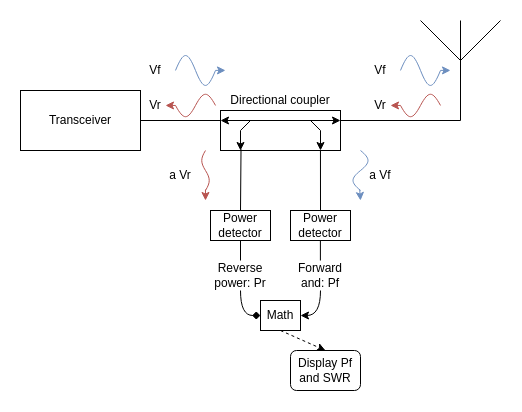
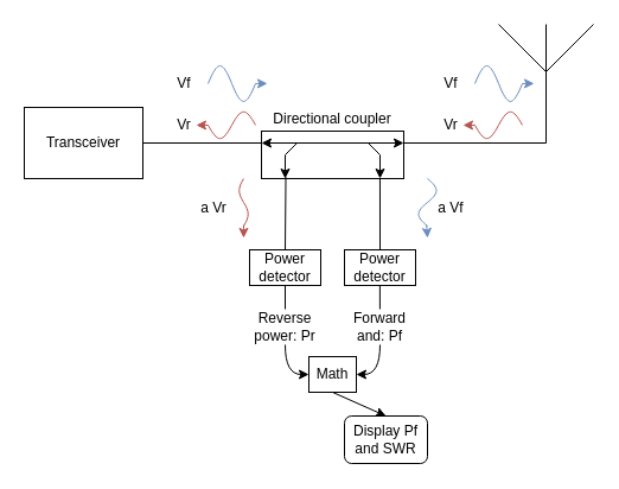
  <mxCell id="0" />
  <mxCell id="1" parent="0" />
- <mxCell id="2" value="Transceiver" style="rounded=0;whiteSpace=wrap;html=1;" vertex="1" parent="1"><mxGeometry x="20" y="90" width="120" height="60" as="geometry" /></mxCell>
+ <mxCell id="2" value="Transceiver" style="rounded=0;whiteSpace=wrap;html=1;" vertex="1" parent="1"><mxGeometry x="20" y="90" width="100" height="60" as="geometry" /></mxCell>
  <mxCell id="3" value="" style="verticalLabelPosition=bottom;shadow=0;dashed=0;align=center;html=1;verticalAlign=top;shape=mxgraph.electrical.radio.aerial_-_antenna_1;" vertex="1" parent="1"><mxGeometry x="420" y="20" width="80" height="100" as="geometry" /></mxCell>
  <mxCell id="4" value="" style="group" vertex="1" connectable="0" parent="1"><mxGeometry x="220" y="110" width="120" height="40" as="geometry" /></mxCell>
  <mxCell id="5" value="" style="rounded=0;whiteSpace=wrap;html=1;" vertex="1" parent="4"><mxGeometry width="120" height="40" as="geometry" /></mxCell>
  <mxCell id="6" value="" style="endArrow=classic;startArrow=classic;html=1;rounded=0;" edge="1" parent="4"><mxGeometry width="50" height="50" relative="1" as="geometry"><mxPoint y="10" as="sourcePoint" /><mxPoint x="120" y="10" as="targetPoint" /></mxGeometry></mxCell>
  <mxCell id="7" value="" style="endArrow=classic;html=1;rounded=0;" edge="1" parent="4"><mxGeometry width="50" height="50" relative="1" as="geometry"><mxPoint x="40" y="10" as="sourcePoint" /><mxPoint x="20" y="40" as="targetPoint" /><Array as="points"><mxPoint x="30" y="10" /><mxPoint x="20" y="20" /></Array></mxGeometry></mxCell>
  <mxCell id="8" value="" style="endArrow=classic;html=1;rounded=0;" edge="1" parent="4"><mxGeometry width="50" height="50" relative="1" as="geometry"><mxPoint x="80" y="10" as="sourcePoint" /><mxPoint x="100" y="40" as="targetPoint" /><Array as="points"><mxPoint x="90" y="10" /><mxPoint x="100" y="20" /></Array></mxGeometry></mxCell>
  <mxCell id="9" value="" style="endArrow=none;html=1;rounded=0;entryX=0.5;entryY=1;entryDx=0;entryDy=0;entryPerimeter=0;exitX=1;exitY=0.25;exitDx=0;exitDy=0;" edge="1" parent="1" source="5" target="3"><mxGeometry width="50" height="50" relative="1" as="geometry"><mxPoint x="220" y="190" as="sourcePoint" /><mxPoint x="270" y="140" as="targetPoint" /></mxGeometry></mxCell>
  <mxCell id="10" value="" style="endArrow=none;html=1;rounded=0;entryX=0;entryY=0.25;entryDx=0;entryDy=0;exitX=1;exitY=0.5;exitDx=0;exitDy=0;" edge="1" parent="1" source="2" target="5"><mxGeometry width="50" height="50" relative="1" as="geometry"><mxPoint x="220" y="190" as="sourcePoint" /><mxPoint x="270" y="140" as="targetPoint" /></mxGeometry></mxCell>
  <mxCell id="11" value="Power detector" style="rounded=0;whiteSpace=wrap;html=1;" vertex="1" parent="1"><mxGeometry x="210" y="210" width="60" height="30" as="geometry" /></mxCell>
  <mxCell id="12" value="" style="endArrow=none;html=1;rounded=0;entryX=0.171;entryY=0.967;entryDx=0;entryDy=0;entryPerimeter=0;exitX=0.5;exitY=0;exitDx=0;exitDy=0;" edge="1" parent="1" source="11" target="5"><mxGeometry width="50" height="50" relative="1" as="geometry"><mxPoint x="230" y="200" as="sourcePoint" /><mxPoint x="270" y="140" as="targetPoint" /></mxGeometry></mxCell>
  <mxCell id="13" value="Power detector" style="rounded=0;whiteSpace=wrap;html=1;" vertex="1" parent="1"><mxGeometry x="290" y="210" width="60" height="30" as="geometry" /></mxCell>
  <mxCell id="14" value="" style="endArrow=none;html=1;rounded=0;exitX=0.5;exitY=0;exitDx=0;exitDy=0;entryX=0.833;entryY=1;entryDx=0;entryDy=0;entryPerimeter=0;" edge="1" parent="1" source="13" target="5"><mxGeometry width="50" height="50" relative="1" as="geometry"><mxPoint x="290" y="210" as="sourcePoint" /><mxPoint x="340" y="160" as="targetPoint" /></mxGeometry></mxCell>
  <mxCell id="15" value="" style="pointerEvents=1;verticalLabelPosition=bottom;shadow=0;dashed=0;align=center;html=1;verticalAlign=top;shape=mxgraph.electrical.waveforms.sine_wave;fillColor=#dae8fc;strokeColor=#6c8ebf;" vertex="1" parent="1"><mxGeometry x="400" y="50" width="40" height="40" as="geometry" /></mxCell>
  <mxCell id="16" value="" style="endArrow=classic;html=1;rounded=0;fillColor=#dae8fc;strokeColor=#6c8ebf;" edge="1" parent="1"><mxGeometry width="50" height="50" relative="1" as="geometry"><mxPoint x="440" y="69.9" as="sourcePoint" /><mxPoint x="450" y="69.9" as="targetPoint" /></mxGeometry></mxCell>
  <mxCell id="17" value="Vf" style="text;html=1;strokeColor=none;fillColor=none;align=center;verticalAlign=middle;whiteSpace=wrap;rounded=0;" vertex="1" parent="1"><mxGeometry x="365" y="55" width="30" height="30" as="geometry" /></mxCell>
  <mxCell id="18" value="" style="pointerEvents=1;verticalLabelPosition=bottom;shadow=0;dashed=0;align=center;html=1;verticalAlign=top;shape=mxgraph.electrical.waveforms.sine_wave;fillColor=#f8cecc;strokeColor=#b85450;flipH=1;" vertex="1" parent="1"><mxGeometry x="400" y="90" width="40" height="30" as="geometry" /></mxCell>
  <mxCell id="19" value="" style="endArrow=classic;html=1;rounded=0;fillColor=#f8cecc;strokeColor=#b85450;" edge="1" parent="1"><mxGeometry width="50" height="50" relative="1" as="geometry"><mxPoint x="400" y="104.94" as="sourcePoint" /><mxPoint x="390" y="104.94" as="targetPoint" /></mxGeometry></mxCell>
  <mxCell id="20" value="Vr" style="text;html=1;strokeColor=none;fillColor=none;align=center;verticalAlign=middle;whiteSpace=wrap;rounded=0;" vertex="1" parent="1"><mxGeometry x="365" y="90" width="30" height="30" as="geometry" /></mxCell>
  <mxCell id="21" value="" style="pointerEvents=1;verticalLabelPosition=bottom;shadow=0;dashed=0;align=center;html=1;verticalAlign=top;shape=mxgraph.electrical.waveforms.sine_wave;fillColor=#dae8fc;strokeColor=#6c8ebf;direction=south;" vertex="1" parent="1"><mxGeometry x="350" y="150" width="20" height="40" as="geometry" /></mxCell>
  <mxCell id="22" value="" style="endArrow=classic;html=1;rounded=0;fillColor=#dae8fc;strokeColor=#6c8ebf;exitX=0.976;exitY=0.54;exitDx=0;exitDy=0;exitPerimeter=0;" edge="1" parent="1" source="21"><mxGeometry width="50" height="50" relative="1" as="geometry"><mxPoint x="360" y="190" as="sourcePoint" /><mxPoint x="360" y="200" as="targetPoint" /></mxGeometry></mxCell>
  <mxCell id="23" value="" style="pointerEvents=1;verticalLabelPosition=bottom;shadow=0;dashed=0;align=center;html=1;verticalAlign=top;shape=mxgraph.electrical.waveforms.sine_wave;fillColor=#f8cecc;strokeColor=#b85450;flipH=1;direction=south;" vertex="1" parent="1"><mxGeometry x="200" y="150" width="10" height="40" as="geometry" /></mxCell>
  <mxCell id="24" value="" style="endArrow=classic;html=1;rounded=0;fillColor=#f8cecc;strokeColor=#b85450;exitX=0.978;exitY=0.497;exitDx=0;exitDy=0;exitPerimeter=0;" edge="1" parent="1" source="23"><mxGeometry width="50" height="50" relative="1" as="geometry"><mxPoint x="180" y="184.94" as="sourcePoint" /><mxPoint x="205" y="200" as="targetPoint" /></mxGeometry></mxCell>
  <mxCell id="25" value="Directional coupler" style="text;html=1;strokeColor=none;fillColor=none;align=center;verticalAlign=middle;whiteSpace=wrap;rounded=0;" vertex="1" parent="1"><mxGeometry x="220" y="85" width="120" height="30" as="geometry" /></mxCell>
  <mxCell id="26" value="a Vf" style="text;html=1;strokeColor=none;fillColor=none;align=center;verticalAlign=middle;whiteSpace=wrap;rounded=0;" vertex="1" parent="1"><mxGeometry x="350" y="160" width="60" height="30" as="geometry" /></mxCell>
  <mxCell id="27" value="a Vr" style="text;html=1;strokeColor=none;fillColor=none;align=center;verticalAlign=middle;whiteSpace=wrap;rounded=0;" vertex="1" parent="1"><mxGeometry x="150" y="160" width="60" height="30" as="geometry" /></mxCell>
  <mxCell id="28" value="" style="pointerEvents=1;verticalLabelPosition=bottom;shadow=0;dashed=0;align=center;html=1;verticalAlign=top;shape=mxgraph.electrical.waveforms.sine_wave;fillColor=#dae8fc;strokeColor=#6c8ebf;" vertex="1" parent="1"><mxGeometry x="175" y="50" width="40" height="40" as="geometry" /></mxCell>
  <mxCell id="29" value="" style="endArrow=classic;html=1;rounded=0;fillColor=#dae8fc;strokeColor=#6c8ebf;" edge="1" parent="1"><mxGeometry width="50" height="50" relative="1" as="geometry"><mxPoint x="215" y="69.9" as="sourcePoint" /><mxPoint x="225" y="69.9" as="targetPoint" /></mxGeometry></mxCell>
  <mxCell id="30" value="Vf" style="text;html=1;strokeColor=none;fillColor=none;align=center;verticalAlign=middle;whiteSpace=wrap;rounded=0;" vertex="1" parent="1"><mxGeometry x="140" y="55" width="30" height="30" as="geometry" /></mxCell>
  <mxCell id="31" value="" style="pointerEvents=1;verticalLabelPosition=bottom;shadow=0;dashed=0;align=center;html=1;verticalAlign=top;shape=mxgraph.electrical.waveforms.sine_wave;fillColor=#f8cecc;strokeColor=#b85450;flipH=1;" vertex="1" parent="1"><mxGeometry x="175" y="90" width="40" height="30" as="geometry" /></mxCell>
  <mxCell id="32" value="" style="endArrow=classic;html=1;rounded=0;fillColor=#f8cecc;strokeColor=#b85450;" edge="1" parent="1"><mxGeometry width="50" height="50" relative="1" as="geometry"><mxPoint x="175" y="104.94" as="sourcePoint" /><mxPoint x="165" y="104.94" as="targetPoint" /></mxGeometry></mxCell>
  <mxCell id="33" value="Vr" style="text;html=1;strokeColor=none;fillColor=none;align=center;verticalAlign=middle;whiteSpace=wrap;rounded=0;" vertex="1" parent="1"><mxGeometry x="140" y="90" width="30" height="30" as="geometry" /></mxCell>
  <mxCell id="34" value="" style="endArrow=none;html=1;rounded=0;entryX=0.5;entryY=1;entryDx=0;entryDy=0;exitX=0.5;exitY=0;exitDx=0;exitDy=0;exitPerimeter=0;" edge="1" parent="1" target="11"><mxGeometry width="50" height="50" relative="1" as="geometry"><mxPoint x="240" y="260" as="sourcePoint" /><mxPoint x="300" y="320" as="targetPoint" /></mxGeometry></mxCell>
  <mxCell id="35" value="" style="endArrow=none;html=1;rounded=0;entryX=0.5;entryY=1;entryDx=0;entryDy=0;exitX=0.5;exitY=0;exitDx=0;exitDy=0;exitPerimeter=0;" edge="1" parent="1"><mxGeometry width="50" height="50" relative="1" as="geometry"><mxPoint x="319.9" y="260" as="sourcePoint" /><mxPoint x="319.9" y="240" as="targetPoint" /></mxGeometry></mxCell>
  <mxCell id="36" value="Forward and: Pf" style="text;html=1;strokeColor=none;fillColor=none;align=center;verticalAlign=middle;whiteSpace=wrap;rounded=0;" vertex="1" parent="1"><mxGeometry x="290" y="260" width="60" height="30" as="geometry" /></mxCell>
  <mxCell id="37" value="Reverse power: Pr" style="text;html=1;strokeColor=none;fillColor=none;align=center;verticalAlign=middle;whiteSpace=wrap;rounded=0;" vertex="1" parent="1"><mxGeometry x="210" y="260" width="60" height="30" as="geometry" /></mxCell>
  <mxCell id="38" value="Math" style="rounded=0;whiteSpace=wrap;html=1;" vertex="1" parent="1"><mxGeometry x="260" y="300" width="40" height="30" as="geometry" /></mxCell>
- <mxCell id="39" value="" style="endArrow=diamond;html=1;exitX=0.5;exitY=1;exitDx=0;exitDy=0;entryX=0;entryY=0.5;entryDx=0;entryDy=0;curved=1;strokeColor=default;" edge="1" parent="1" source="37" target="38"><mxGeometry width="50" height="50" relative="1" as="geometry"><mxPoint x="260" y="160" as="sourcePoint" /><mxPoint x="310" y="110" as="targetPoint" /><Array as="points"><mxPoint x="240" y="315" /></Array></mxGeometry></mxCell>
+ <mxCell id="39" value="" style="endArrow=classic;html=1;exitX=0.5;exitY=1;exitDx=0;exitDy=0;entryX=0;entryY=0.5;entryDx=0;entryDy=0;curved=1;strokeColor=default;" edge="1" parent="1" source="37" target="38"><mxGeometry width="50" height="50" relative="1" as="geometry"><mxPoint x="260" y="160" as="sourcePoint" /><mxPoint x="310" y="110" as="targetPoint" /><Array as="points"><mxPoint x="240" y="315" /></Array></mxGeometry></mxCell>
  <mxCell id="40" value="" style="endArrow=classic;html=1;exitX=0.5;exitY=1;exitDx=0;exitDy=0;entryX=0;entryY=0.5;entryDx=0;entryDy=0;curved=1;strokeColor=default;" edge="1" parent="1"><mxGeometry width="50" height="50" relative="1" as="geometry"><mxPoint x="320" y="290" as="sourcePoint" /><mxPoint x="300" y="315" as="targetPoint" /><Array as="points"><mxPoint x="320" y="315" /></Array></mxGeometry></mxCell>
  <mxCell id="41" value="Display Pf and SWR" style="rounded=1;whiteSpace=wrap;html=1;" vertex="1" parent="1"><mxGeometry x="290" y="350" width="70" height="40" as="geometry" /></mxCell>
- <mxCell id="42" value="" style="endArrow=classic;html=1;rounded=0;exitX=0.5;exitY=1;exitDx=0;exitDy=0;entryX=0.5;entryY=0;entryDx=0;entryDy=0;dashed=1;" edge="1" parent="1" source="38" target="41"><mxGeometry width="50" height="50" relative="1" as="geometry"><mxPoint x="140" y="220" as="sourcePoint" /><mxPoint x="190" y="170" as="targetPoint" /></mxGeometry></mxCell>
+ <mxCell id="42" value="" style="endArrow=classic;html=1;rounded=0;exitX=0.5;exitY=1;exitDx=0;exitDy=0;entryX=0.5;entryY=0;entryDx=0;entryDy=0;" edge="1" parent="1" source="38" target="41"><mxGeometry width="50" height="50" relative="1" as="geometry"><mxPoint x="140" y="220" as="sourcePoint" /><mxPoint x="190" y="170" as="targetPoint" /></mxGeometry></mxCell>
